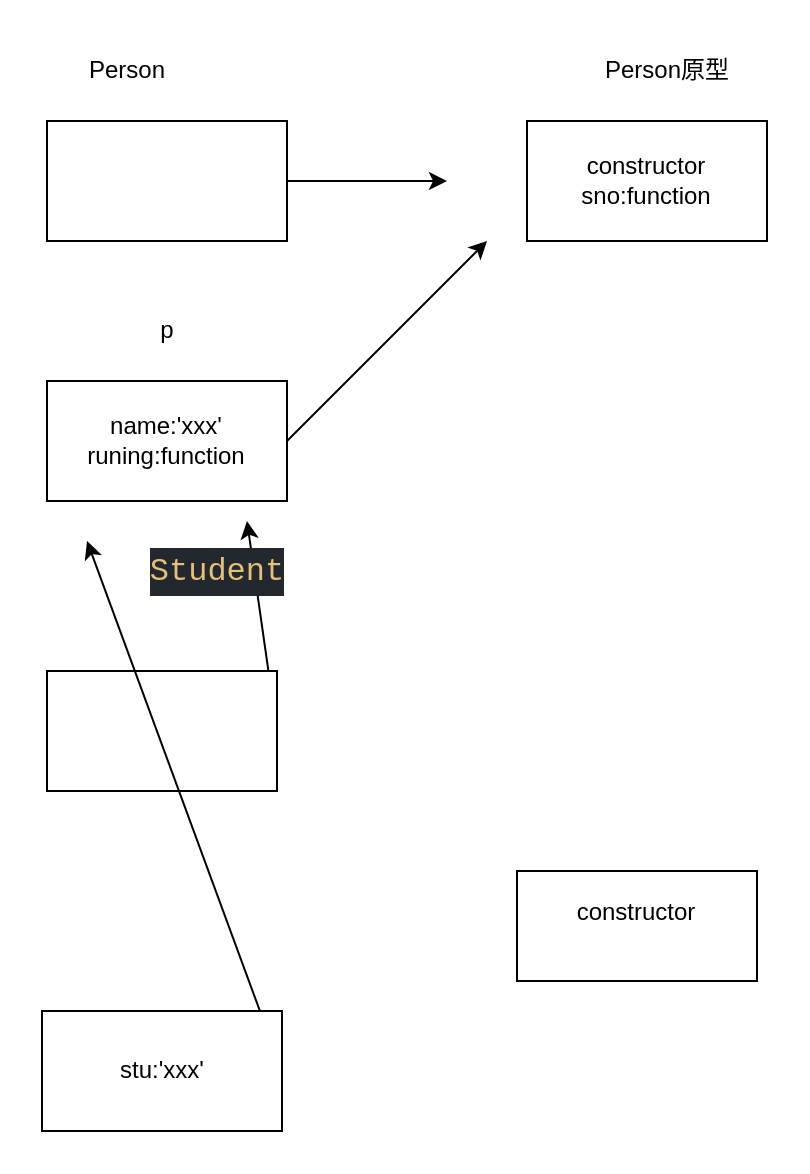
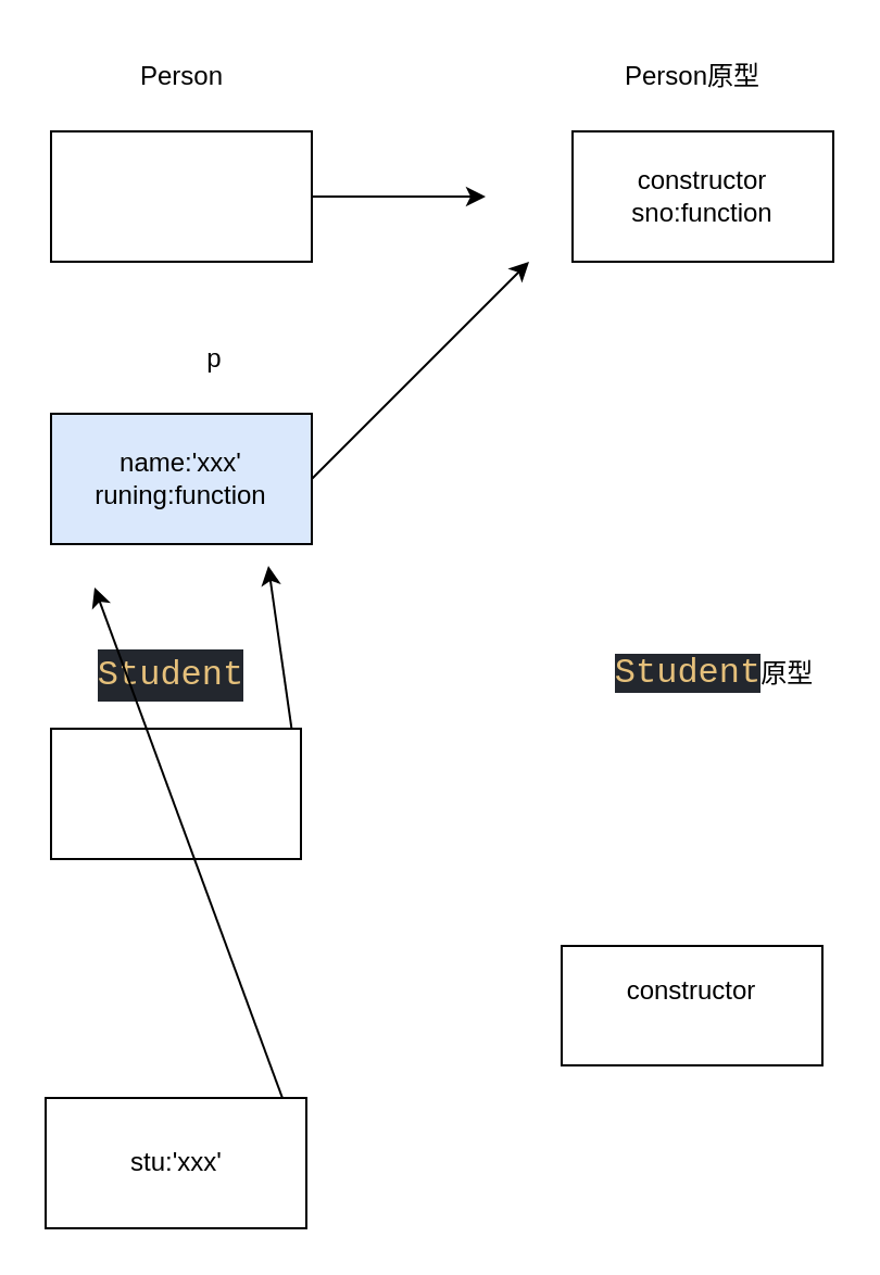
  <mxCell id="0" />
  <mxCell id="1" parent="0" />
  <mxCell id="2" style="edgeStyle=none;html=1;exitX=1;exitY=0.5;exitDx=0;exitDy=0;" edge="1" parent="1" source="3"><mxGeometry relative="1" as="geometry"><mxPoint x="223" y="90" as="targetPoint" /></mxGeometry></mxCell>
  <mxCell id="3" value="" style="whiteSpace=wrap;html=1;" vertex="1" parent="1"><mxGeometry x="23" y="60" width="120" height="60" as="geometry" /></mxCell>
- <mxCell id="4" value="Person" style="text;html=1;align=center;verticalAlign=middle;resizable=0;points=[];autosize=1;strokeColor=none;fillColor=none;" vertex="1" parent="1"><mxGeometry x="33" y="20" width="60" height="30" as="geometry" /></mxCell>
+ <mxCell id="4" value="Person" style="text;html=1;align=center;verticalAlign=middle;resizable=0;points=[];autosize=1;strokeColor=none;fillColor=none;" vertex="1" parent="1"><mxGeometry x="53" y="20" width="60" height="30" as="geometry" /></mxCell>
  <mxCell id="5" value="constructor&lt;br&gt;sno:function&lt;br&gt;" style="whiteSpace=wrap;html=1;" vertex="1" parent="1"><mxGeometry x="263" y="60" width="120" height="60" as="geometry" /></mxCell>
- <mxCell id="6" value="Person原型" style="text;html=1;align=center;verticalAlign=middle;resizable=0;points=[];autosize=1;strokeColor=none;fillColor=none;" vertex="1" parent="1"><mxGeometry x="288" y="20" width="90" height="30" as="geometry" /></mxCell>
+ <mxCell id="6" value="Person原型" style="text;html=1;align=center;verticalAlign=middle;resizable=0;points=[];autosize=1;strokeColor=none;fillColor=none;" vertex="1" parent="1"><mxGeometry x="273" y="20" width="90" height="30" as="geometry" /></mxCell>
  <mxCell id="7" style="edgeStyle=none;html=1;exitX=1;exitY=0.5;exitDx=0;exitDy=0;" edge="1" parent="1" source="8"><mxGeometry relative="1" as="geometry"><mxPoint x="123" y="260" as="targetPoint" /></mxGeometry></mxCell>
  <mxCell id="8" value="" style="whiteSpace=wrap;html=1;" vertex="1" parent="1"><mxGeometry x="23" y="335" width="115" height="60" as="geometry" /></mxCell>
- <mxCell id="9" value="&lt;div style=&quot;color: rgb(171, 178, 191); background-color: rgb(35, 39, 46); font-family: Menlo, Monaco, &amp;quot;Courier New&amp;quot;, monospace; font-size: 16px; line-height: 24px;&quot;&gt;&lt;span style=&quot;color: #e5c07b;&quot;&gt;Student&lt;/span&gt;&lt;/div&gt;" style="text;html=1;align=center;verticalAlign=middle;resizable=0;points=[];autosize=1;strokeColor=none;fillColor=none;" vertex="1" parent="1"><mxGeometry x="63" y="265" width="90" height="40" as="geometry" /></mxCell>
+ <mxCell id="9" value="&lt;div style=&quot;color: rgb(171, 178, 191); background-color: rgb(35, 39, 46); font-family: Menlo, Monaco, &amp;quot;Courier New&amp;quot;, monospace; font-size: 16px; line-height: 24px;&quot;&gt;&lt;span style=&quot;color: #e5c07b;&quot;&gt;Student&lt;/span&gt;&lt;/div&gt;" style="text;html=1;align=center;verticalAlign=middle;resizable=0;points=[];autosize=1;strokeColor=none;fillColor=none;" vertex="1" parent="1"><mxGeometry x="33" y="290" width="90" height="40" as="geometry" /></mxCell>
  <mxCell id="10" value="constructor&lt;br&gt;&lt;br&gt;" style="whiteSpace=wrap;html=1;" vertex="1" parent="1"><mxGeometry x="258" y="435" width="120" height="55" as="geometry" /></mxCell>
+ <mxCell id="11" value="&lt;span style=&quot;color: rgb(229, 192, 123); background-color: rgb(35, 39, 46); font-family: Menlo, Monaco, &amp;quot;Courier New&amp;quot;, monospace; font-size: 16px;&quot;&gt;Student&lt;/span&gt;原型" style="text;html=1;align=center;verticalAlign=middle;resizable=0;points=[];autosize=1;strokeColor=none;fillColor=none;" vertex="1" parent="1"><mxGeometry x="273" y="295" width="110" height="30" as="geometry" /></mxCell>
  <mxCell id="12" style="edgeStyle=none;html=1;exitX=1;exitY=0.5;exitDx=0;exitDy=0;" edge="1" parent="1" source="13"><mxGeometry relative="1" as="geometry"><mxPoint x="43" y="270" as="targetPoint" /></mxGeometry></mxCell>
  <mxCell id="13" value="stu:'xxx'" style="whiteSpace=wrap;html=1;" vertex="1" parent="1"><mxGeometry x="20.5" y="505" width="120" height="60" as="geometry" /></mxCell>
  <mxCell id="14" style="edgeStyle=none;html=1;exitX=1;exitY=0.5;exitDx=0;exitDy=0;" edge="1" parent="1" source="15"><mxGeometry relative="1" as="geometry"><mxPoint x="243" y="120" as="targetPoint" /></mxGeometry></mxCell>
- <mxCell id="15" value="name:'xxx'&lt;br&gt;runing:function" style="whiteSpace=wrap;html=1;" vertex="1" parent="1"><mxGeometry x="23" y="190" width="120" height="60" as="geometry" /></mxCell>
- <mxCell id="16" value="p" style="text;html=1;align=center;verticalAlign=middle;resizable=0;points=[];autosize=1;strokeColor=none;fillColor=none;" vertex="1" parent="1"><mxGeometry x="68" y="150" width="30" height="30" as="geometry" /></mxCell>
+ <mxCell id="15" value="name:'xxx'&lt;br&gt;runing:function" style="whiteSpace=wrap;html=1;fillColor=#dae8fc;" vertex="1" parent="1"><mxGeometry x="23" y="190" width="120" height="60" as="geometry" /></mxCell>
+ <mxCell id="16" value="p" style="text;html=1;align=center;verticalAlign=middle;resizable=0;points=[];autosize=1;strokeColor=none;fillColor=none;" vertex="1" parent="1"><mxGeometry x="83" y="150" width="30" height="30" as="geometry" /></mxCell>
